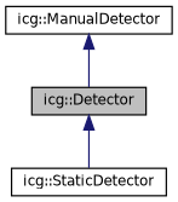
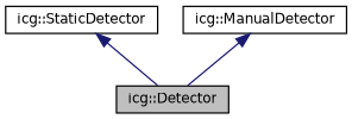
  digraph {
    node [color=black fillcolor=white fontname=Helvetica fontsize=10 shape=record style=filled]
    edge [color=midnightblue dir=back fontname=Helvetica fontsize=10 labelfontname=Helvetica labelfontsize=10 style=solid]
    n1 [fillcolor=grey75 fontcolor=black height=0.2 label="icg::Detector" width=0.4]
    n2 [height=0.2 label="icg::StaticDetector" width=0.4]
    n3 [height=0.2 label="icg::ManualDetector" width=0.4]
-   n1 -> n2
+   n2 -> n1
    n3 -> n1
  }
